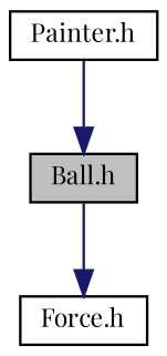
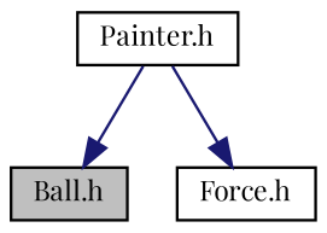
  digraph {
    fontname="Playfair Display"
    node [color=black fillcolor=white fontname="Playfair Display" fontsize=10 shape=record style=filled]
    edge [color=midnightblue fontname="Playfair Display" fontsize=10 labelfontname=Helvetica labelfontsize=10 style=solid]
    n1 [fillcolor=grey75 fontcolor=black height=0.2 label="Ball.h" width=0.4]
    n2 [height=0.2 label="Force.h" width=0.4]
    n3 [height=0.2 label="Painter.h" width=0.4]
-   n1 -> n2
+   n3 -> n2
    n3 -> n1
  }
